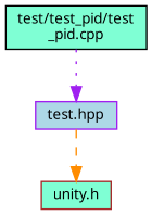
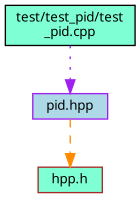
  digraph {
    fontname="Noto Sans"
    node [fillcolor=aquamarine fontname="Noto Sans" fontsize=10 shape=box style=filled]
    edge [fontname="Noto Sans" fontsize=10 labelfontname=Helvetica labelfontsize=10]
    n1 [color=black fontcolor=black height=0.2 label="test/test_pid/test\l_pid.cpp" width=0.4]
-   n2 [color=purple fillcolor=lightblue height=0.2 label="test.hpp" width=0.4]
-   n3 [color=brown height=0.2 label="unity.h" width=0.4]
+   n2 [color=purple fillcolor=lightblue height=0.2 label="pid.hpp" width=0.4]
+   n3 [color=brown height=0.2 label="hpp.h" width=0.4]
    n1 -> n2 [color=purple style=dotted]
    n2 -> n3 [color=darkorange style=dashed]
  }
